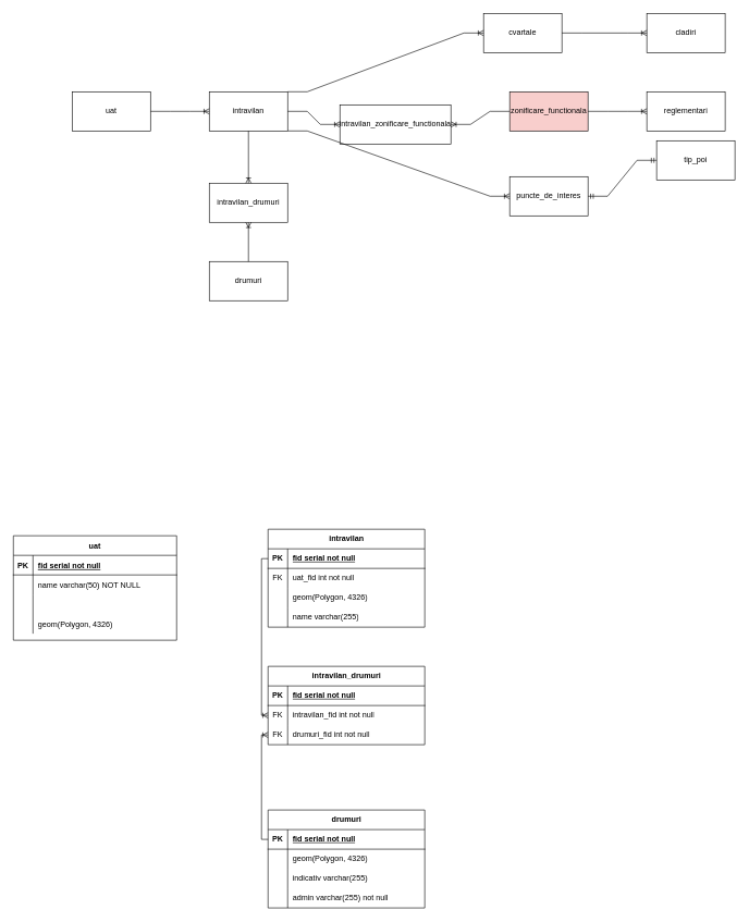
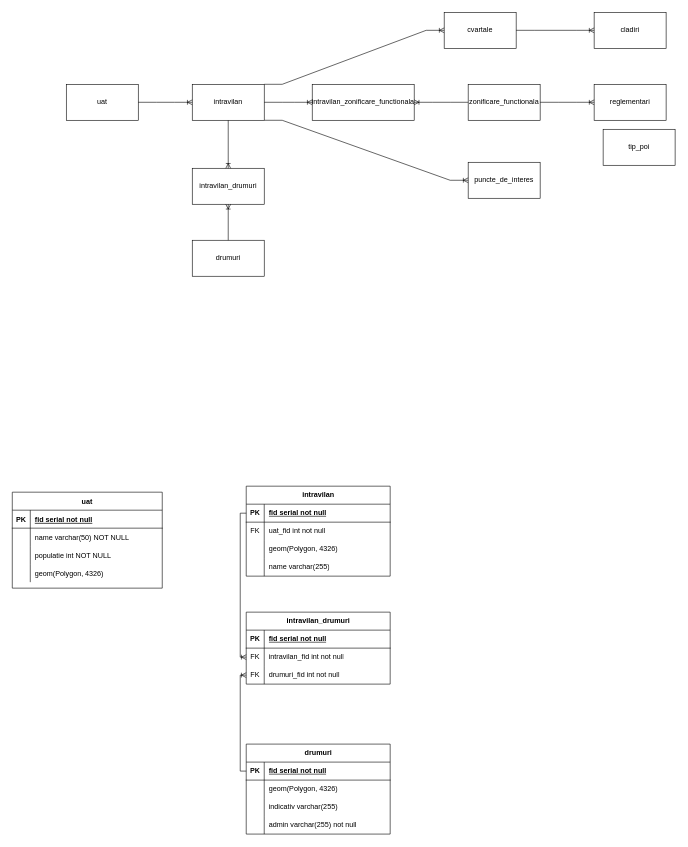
  <mxCell id="0" />
  <mxCell id="1" parent="0" />
  <mxCell id="2" value="intravilan" style="rounded=0;whiteSpace=wrap;html=1;" parent="1" vertex="1"><mxGeometry x="320" y="140" width="120" height="60" as="geometry" /></mxCell>
  <mxCell id="3" value="cvartale" style="rounded=0;whiteSpace=wrap;html=1;" parent="1" vertex="1"><mxGeometry x="740" y="20" width="120" height="60" as="geometry" /></mxCell>
  <mxCell id="4" value="drumuri" style="rounded=0;whiteSpace=wrap;html=1;" parent="1" vertex="1"><mxGeometry x="320" y="400" width="120" height="60" as="geometry" /></mxCell>
  <mxCell id="5" value="cladiri" style="rounded=0;whiteSpace=wrap;html=1;" parent="1" vertex="1"><mxGeometry x="990" y="20" width="120" height="60" as="geometry" /></mxCell>
- <mxCell id="6" value="zonificare_functionala" style="rounded=0;whiteSpace=wrap;html=1;fillColor=#f8cecc;" parent="1" vertex="1"><mxGeometry x="780" y="140" width="120" height="60" as="geometry" /></mxCell>
+ <mxCell id="6" value="zonificare_functionala" style="rounded=0;whiteSpace=wrap;html=1;" parent="1" vertex="1"><mxGeometry x="780" y="140" width="120" height="60" as="geometry" /></mxCell>
  <mxCell id="7" value="puncte_de_interes" style="rounded=0;whiteSpace=wrap;html=1;" parent="1" vertex="1"><mxGeometry x="780" y="270" width="120" height="60" as="geometry" /></mxCell>
  <mxCell id="8" value="reglementari" style="rounded=0;whiteSpace=wrap;html=1;" parent="1" vertex="1"><mxGeometry x="990" y="140" width="120" height="60" as="geometry" /></mxCell>
  <mxCell id="9" value="uat" style="rounded=0;whiteSpace=wrap;html=1;" parent="1" vertex="1"><mxGeometry x="110" y="140" width="120" height="60" as="geometry" /></mxCell>
  <mxCell id="10" value="" style="edgeStyle=entityRelationEdgeStyle;fontSize=12;html=1;endArrow=ERoneToMany;rounded=0;exitX=1;exitY=0.5;exitDx=0;exitDy=0;entryX=0;entryY=0.5;entryDx=0;entryDy=0;" parent="1" source="9" target="2" edge="1"><mxGeometry width="100" height="100" relative="1" as="geometry"><mxPoint x="680" y="340" as="sourcePoint" /><mxPoint x="780" y="240" as="targetPoint" /></mxGeometry></mxCell>
  <mxCell id="11" value="intravilan_drumuri" style="rounded=0;whiteSpace=wrap;html=1;" parent="1" vertex="1"><mxGeometry x="320" y="280" width="120" height="60" as="geometry" /></mxCell>
  <mxCell id="12" value="" style="fontSize=12;html=1;endArrow=ERoneToMany;rounded=0;exitX=0.5;exitY=1;exitDx=0;exitDy=0;entryX=0.5;entryY=0;entryDx=0;entryDy=0;" parent="1" source="2" target="11" edge="1"><mxGeometry width="100" height="100" relative="1" as="geometry"><mxPoint x="640" y="220" as="sourcePoint" /><mxPoint x="780" y="240" as="targetPoint" /></mxGeometry></mxCell>
  <mxCell id="13" value="" style="fontSize=12;html=1;endArrow=ERoneToMany;rounded=0;entryX=0.5;entryY=1;entryDx=0;entryDy=0;exitX=0.5;exitY=0;exitDx=0;exitDy=0;" parent="1" source="4" target="11" edge="1"><mxGeometry width="100" height="100" relative="1" as="geometry"><mxPoint x="680" y="340" as="sourcePoint" /><mxPoint x="780" y="240" as="targetPoint" /></mxGeometry></mxCell>
- <mxCell id="14" value="intravilan_zonificare_functionala" style="rounded=0;whiteSpace=wrap;html=1;" vertex="1" parent="1"><mxGeometry x="520" y="160" width="170" height="60" as="geometry" /></mxCell>
+ <mxCell id="14" value="intravilan_zonificare_functionala" style="rounded=0;whiteSpace=wrap;html=1;" vertex="1" parent="1"><mxGeometry x="520" y="140" width="170" height="60" as="geometry" /></mxCell>
  <mxCell id="15" value="" style="edgeStyle=entityRelationEdgeStyle;fontSize=12;html=1;endArrow=ERoneToMany;rounded=0;exitX=1;exitY=0.5;exitDx=0;exitDy=0;entryX=0;entryY=0.5;entryDx=0;entryDy=0;" edge="1" parent="1" source="2" target="14"><mxGeometry width="100" height="100" relative="1" as="geometry"><mxPoint x="640" y="360" as="sourcePoint" /><mxPoint x="740" y="260" as="targetPoint" /></mxGeometry></mxCell>
  <mxCell id="16" value="" style="edgeStyle=entityRelationEdgeStyle;fontSize=12;html=1;endArrow=ERoneToMany;rounded=0;entryX=1;entryY=0.5;entryDx=0;entryDy=0;exitX=0;exitY=0.5;exitDx=0;exitDy=0;" edge="1" parent="1" source="6" target="14"><mxGeometry width="100" height="100" relative="1" as="geometry"><mxPoint x="640" y="360" as="sourcePoint" /><mxPoint x="740" y="260" as="targetPoint" /></mxGeometry></mxCell>
  <mxCell id="17" value="" style="edgeStyle=entityRelationEdgeStyle;fontSize=12;html=1;endArrow=ERoneToMany;rounded=0;exitX=1;exitY=0;exitDx=0;exitDy=0;entryX=0;entryY=0.5;entryDx=0;entryDy=0;" edge="1" parent="1" source="2" target="3"><mxGeometry width="100" height="100" relative="1" as="geometry"><mxPoint x="640" y="360" as="sourcePoint" /><mxPoint x="740" y="260" as="targetPoint" /></mxGeometry></mxCell>
  <mxCell id="18" value="" style="edgeStyle=entityRelationEdgeStyle;fontSize=12;html=1;endArrow=ERoneToMany;rounded=0;exitX=1;exitY=1;exitDx=0;exitDy=0;entryX=0;entryY=0.5;entryDx=0;entryDy=0;" edge="1" parent="1" source="2" target="7"><mxGeometry width="100" height="100" relative="1" as="geometry"><mxPoint x="450" y="150" as="sourcePoint" /><mxPoint x="790" y="60" as="targetPoint" /></mxGeometry></mxCell>
  <mxCell id="19" value="" style="edgeStyle=entityRelationEdgeStyle;fontSize=12;html=1;endArrow=ERoneToMany;rounded=0;entryX=0;entryY=0.5;entryDx=0;entryDy=0;exitX=1;exitY=0.5;exitDx=0;exitDy=0;" edge="1" parent="1" source="3" target="5"><mxGeometry width="100" height="100" relative="1" as="geometry"><mxPoint x="640" y="360" as="sourcePoint" /><mxPoint x="740" y="260" as="targetPoint" /></mxGeometry></mxCell>
  <mxCell id="20" value="" style="edgeStyle=entityRelationEdgeStyle;fontSize=12;html=1;endArrow=ERoneToMany;rounded=0;entryX=0;entryY=0.5;entryDx=0;entryDy=0;exitX=1;exitY=0.5;exitDx=0;exitDy=0;" edge="1" parent="1" source="6" target="8"><mxGeometry width="100" height="100" relative="1" as="geometry"><mxPoint x="640" y="360" as="sourcePoint" /><mxPoint x="740" y="260" as="targetPoint" /></mxGeometry></mxCell>
  <mxCell id="21" value="tip_poi" style="rounded=0;whiteSpace=wrap;html=1;" vertex="1" parent="1"><mxGeometry x="1005" y="215" width="120" height="60" as="geometry" /></mxCell>
- <mxCell id="22" value="" style="edgeStyle=entityRelationEdgeStyle;fontSize=12;html=1;endArrow=ERmandOne;startArrow=ERmandOne;rounded=0;entryX=0;entryY=0.5;entryDx=0;entryDy=0;exitX=1;exitY=0.5;exitDx=0;exitDy=0;" edge="1" parent="1" source="7" target="21"><mxGeometry width="100" height="100" relative="1" as="geometry"><mxPoint x="640" y="360" as="sourcePoint" /><mxPoint x="740" y="260" as="targetPoint" /></mxGeometry></mxCell>
  <mxCell id="23" value="uat" style="shape=table;startSize=30;container=1;collapsible=1;childLayout=tableLayout;fixedRows=1;rowLines=0;fontStyle=1;align=center;resizeLast=1;" vertex="1" parent="1"><mxGeometry x="20" y="820" width="250" height="160" as="geometry" /></mxCell>
  <mxCell id="24" value="" style="shape=partialRectangle;collapsible=0;dropTarget=0;pointerEvents=0;fillColor=none;points=[[0,0.5],[1,0.5]];portConstraint=eastwest;top=0;left=0;right=0;bottom=1;" vertex="1" parent="23"><mxGeometry y="30" width="250" height="30" as="geometry" /></mxCell>
  <mxCell id="25" value="PK" style="shape=partialRectangle;overflow=hidden;connectable=0;fillColor=none;top=0;left=0;bottom=0;right=0;fontStyle=1;" vertex="1" parent="24"><mxGeometry width="30" height="30" as="geometry"><mxRectangle width="30" height="30" as="alternateBounds" /></mxGeometry></mxCell>
  <mxCell id="26" value="fid serial not null" style="shape=partialRectangle;overflow=hidden;connectable=0;fillColor=none;top=0;left=0;bottom=0;right=0;align=left;spacingLeft=6;fontStyle=5;" vertex="1" parent="24"><mxGeometry x="30" width="220" height="30" as="geometry"><mxRectangle width="220" height="30" as="alternateBounds" /></mxGeometry></mxCell>
  <mxCell id="27" value="" style="shape=partialRectangle;collapsible=0;dropTarget=0;pointerEvents=0;fillColor=none;points=[[0,0.5],[1,0.5]];portConstraint=eastwest;top=0;left=0;right=0;bottom=0;" vertex="1" parent="23"><mxGeometry y="60" width="250" height="30" as="geometry" /></mxCell>
  <mxCell id="28" value="" style="shape=partialRectangle;overflow=hidden;connectable=0;fillColor=none;top=0;left=0;bottom=0;right=0;" vertex="1" parent="27"><mxGeometry width="30" height="30" as="geometry"><mxRectangle width="30" height="30" as="alternateBounds" /></mxGeometry></mxCell>
  <mxCell id="29" value="name varchar(50) NOT NULL" style="shape=partialRectangle;overflow=hidden;connectable=0;fillColor=none;top=0;left=0;bottom=0;right=0;align=left;spacingLeft=6;" vertex="1" parent="27"><mxGeometry x="30" width="220" height="30" as="geometry"><mxRectangle width="220" height="30" as="alternateBounds" /></mxGeometry></mxCell>
  <mxCell id="30" value="" style="shape=partialRectangle;collapsible=0;dropTarget=0;pointerEvents=0;fillColor=none;points=[[0,0.5],[1,0.5]];portConstraint=eastwest;top=0;left=0;right=0;bottom=0;" vertex="1" parent="23"><mxGeometry y="90" width="250" height="30" as="geometry" /></mxCell>
  <mxCell id="31" value="" style="shape=partialRectangle;overflow=hidden;connectable=0;fillColor=none;top=0;left=0;bottom=0;right=0;" vertex="1" parent="30"><mxGeometry width="30" height="30" as="geometry"><mxRectangle width="30" height="30" as="alternateBounds" /></mxGeometry></mxCell>
+ <mxCell id="32" value="populatie int NOT NULL" style="shape=partialRectangle;overflow=hidden;connectable=0;fillColor=none;top=0;left=0;bottom=0;right=0;align=left;spacingLeft=6;" vertex="1" parent="30"><mxGeometry x="30" width="220" height="30" as="geometry"><mxRectangle width="220" height="30" as="alternateBounds" /></mxGeometry></mxCell>
  <mxCell id="33" value="" style="shape=partialRectangle;collapsible=0;dropTarget=0;pointerEvents=0;fillColor=none;points=[[0,0.5],[1,0.5]];portConstraint=eastwest;top=0;left=0;right=0;bottom=0;" vertex="1" parent="23"><mxGeometry y="120" width="250" height="30" as="geometry" /></mxCell>
  <mxCell id="34" value="" style="shape=partialRectangle;overflow=hidden;connectable=0;fillColor=none;top=0;left=0;bottom=0;right=0;" vertex="1" parent="33"><mxGeometry width="30" height="30" as="geometry"><mxRectangle width="30" height="30" as="alternateBounds" /></mxGeometry></mxCell>
  <mxCell id="35" value="geom(Polygon, 4326)" style="shape=partialRectangle;overflow=hidden;connectable=0;fillColor=none;top=0;left=0;bottom=0;right=0;align=left;spacingLeft=6;" vertex="1" parent="33"><mxGeometry x="30" width="220" height="30" as="geometry"><mxRectangle width="220" height="30" as="alternateBounds" /></mxGeometry></mxCell>
  <mxCell id="36" value="intravilan" style="shape=table;startSize=30;container=1;collapsible=1;childLayout=tableLayout;fixedRows=1;rowLines=0;fontStyle=1;align=center;resizeLast=1;html=1;" vertex="1" parent="1"><mxGeometry x="410" y="810" width="240" height="150" as="geometry" /></mxCell>
  <mxCell id="37" value="" style="shape=tableRow;horizontal=0;startSize=0;swimlaneHead=0;swimlaneBody=0;fillColor=none;collapsible=0;dropTarget=0;points=[[0,0.5],[1,0.5]];portConstraint=eastwest;top=0;left=0;right=0;bottom=1;" vertex="1" parent="36"><mxGeometry y="30" width="240" height="30" as="geometry" /></mxCell>
  <mxCell id="38" value="PK" style="shape=partialRectangle;connectable=0;fillColor=none;top=0;left=0;bottom=0;right=0;fontStyle=1;overflow=hidden;whiteSpace=wrap;html=1;" vertex="1" parent="37"><mxGeometry width="30" height="30" as="geometry"><mxRectangle width="30" height="30" as="alternateBounds" /></mxGeometry></mxCell>
  <mxCell id="39" value="&lt;span style=&quot;text-wrap: nowrap;&quot;&gt;fid serial not null&lt;/span&gt;" style="shape=partialRectangle;connectable=0;fillColor=none;top=0;left=0;bottom=0;right=0;align=left;spacingLeft=6;fontStyle=5;overflow=hidden;whiteSpace=wrap;html=1;" vertex="1" parent="37"><mxGeometry x="30" width="210" height="30" as="geometry"><mxRectangle width="210" height="30" as="alternateBounds" /></mxGeometry></mxCell>
  <mxCell id="40" value="" style="shape=tableRow;horizontal=0;startSize=0;swimlaneHead=0;swimlaneBody=0;fillColor=none;collapsible=0;dropTarget=0;points=[[0,0.5],[1,0.5]];portConstraint=eastwest;top=0;left=0;right=0;bottom=0;" vertex="1" parent="36"><mxGeometry y="60" width="240" height="30" as="geometry" /></mxCell>
  <mxCell id="41" value="FK" style="shape=partialRectangle;connectable=0;fillColor=none;top=0;left=0;bottom=0;right=0;editable=1;overflow=hidden;whiteSpace=wrap;html=1;" vertex="1" parent="40"><mxGeometry width="30" height="30" as="geometry"><mxRectangle width="30" height="30" as="alternateBounds" /></mxGeometry></mxCell>
  <mxCell id="42" value="uat_fid int not null" style="shape=partialRectangle;connectable=0;fillColor=none;top=0;left=0;bottom=0;right=0;align=left;spacingLeft=6;overflow=hidden;whiteSpace=wrap;html=1;" vertex="1" parent="40"><mxGeometry x="30" width="210" height="30" as="geometry"><mxRectangle width="210" height="30" as="alternateBounds" /></mxGeometry></mxCell>
  <mxCell id="43" value="" style="shape=tableRow;horizontal=0;startSize=0;swimlaneHead=0;swimlaneBody=0;fillColor=none;collapsible=0;dropTarget=0;points=[[0,0.5],[1,0.5]];portConstraint=eastwest;top=0;left=0;right=0;bottom=0;" vertex="1" parent="36"><mxGeometry y="90" width="240" height="30" as="geometry" /></mxCell>
  <mxCell id="44" value="" style="shape=partialRectangle;connectable=0;fillColor=none;top=0;left=0;bottom=0;right=0;editable=1;overflow=hidden;whiteSpace=wrap;html=1;" vertex="1" parent="43"><mxGeometry width="30" height="30" as="geometry"><mxRectangle width="30" height="30" as="alternateBounds" /></mxGeometry></mxCell>
  <mxCell id="45" value="geom(Polygon, 4326)" style="shape=partialRectangle;connectable=0;fillColor=none;top=0;left=0;bottom=0;right=0;align=left;spacingLeft=6;overflow=hidden;whiteSpace=wrap;html=1;" vertex="1" parent="43"><mxGeometry x="30" width="210" height="30" as="geometry"><mxRectangle width="210" height="30" as="alternateBounds" /></mxGeometry></mxCell>
  <mxCell id="46" value="" style="shape=tableRow;horizontal=0;startSize=0;swimlaneHead=0;swimlaneBody=0;fillColor=none;collapsible=0;dropTarget=0;points=[[0,0.5],[1,0.5]];portConstraint=eastwest;top=0;left=0;right=0;bottom=0;" vertex="1" parent="36"><mxGeometry y="120" width="240" height="30" as="geometry" /></mxCell>
  <mxCell id="47" value="" style="shape=partialRectangle;connectable=0;fillColor=none;top=0;left=0;bottom=0;right=0;editable=1;overflow=hidden;whiteSpace=wrap;html=1;" vertex="1" parent="46"><mxGeometry width="30" height="30" as="geometry"><mxRectangle width="30" height="30" as="alternateBounds" /></mxGeometry></mxCell>
  <mxCell id="48" value="name varchar(255)" style="shape=partialRectangle;connectable=0;fillColor=none;top=0;left=0;bottom=0;right=0;align=left;spacingLeft=6;overflow=hidden;whiteSpace=wrap;html=1;" vertex="1" parent="46"><mxGeometry x="30" width="210" height="30" as="geometry"><mxRectangle width="210" height="30" as="alternateBounds" /></mxGeometry></mxCell>
  <mxCell id="49" value="drumuri" style="shape=table;startSize=30;container=1;collapsible=1;childLayout=tableLayout;fixedRows=1;rowLines=0;fontStyle=1;align=center;resizeLast=1;html=1;" vertex="1" parent="1"><mxGeometry x="410" y="1240" width="240" height="150" as="geometry" /></mxCell>
  <mxCell id="50" value="" style="shape=tableRow;horizontal=0;startSize=0;swimlaneHead=0;swimlaneBody=0;fillColor=none;collapsible=0;dropTarget=0;points=[[0,0.5],[1,0.5]];portConstraint=eastwest;top=0;left=0;right=0;bottom=1;" vertex="1" parent="49"><mxGeometry y="30" width="240" height="30" as="geometry" /></mxCell>
  <mxCell id="51" value="PK" style="shape=partialRectangle;connectable=0;fillColor=none;top=0;left=0;bottom=0;right=0;fontStyle=1;overflow=hidden;whiteSpace=wrap;html=1;" vertex="1" parent="50"><mxGeometry width="30" height="30" as="geometry"><mxRectangle width="30" height="30" as="alternateBounds" /></mxGeometry></mxCell>
  <mxCell id="52" value="&lt;span style=&quot;text-wrap: nowrap;&quot;&gt;fid serial not null&lt;/span&gt;" style="shape=partialRectangle;connectable=0;fillColor=none;top=0;left=0;bottom=0;right=0;align=left;spacingLeft=6;fontStyle=5;overflow=hidden;whiteSpace=wrap;html=1;" vertex="1" parent="50"><mxGeometry x="30" width="210" height="30" as="geometry"><mxRectangle width="210" height="30" as="alternateBounds" /></mxGeometry></mxCell>
  <mxCell id="53" value="" style="shape=tableRow;horizontal=0;startSize=0;swimlaneHead=0;swimlaneBody=0;fillColor=none;collapsible=0;dropTarget=0;points=[[0,0.5],[1,0.5]];portConstraint=eastwest;top=0;left=0;right=0;bottom=0;" vertex="1" parent="49"><mxGeometry y="60" width="240" height="30" as="geometry" /></mxCell>
  <mxCell id="54" value="" style="shape=partialRectangle;connectable=0;fillColor=none;top=0;left=0;bottom=0;right=0;editable=1;overflow=hidden;whiteSpace=wrap;html=1;" vertex="1" parent="53"><mxGeometry width="30" height="30" as="geometry"><mxRectangle width="30" height="30" as="alternateBounds" /></mxGeometry></mxCell>
  <mxCell id="55" value="geom(Polygon, 4326)" style="shape=partialRectangle;connectable=0;fillColor=none;top=0;left=0;bottom=0;right=0;align=left;spacingLeft=6;overflow=hidden;whiteSpace=wrap;html=1;" vertex="1" parent="53"><mxGeometry x="30" width="210" height="30" as="geometry"><mxRectangle width="210" height="30" as="alternateBounds" /></mxGeometry></mxCell>
  <mxCell id="56" value="" style="shape=tableRow;horizontal=0;startSize=0;swimlaneHead=0;swimlaneBody=0;fillColor=none;collapsible=0;dropTarget=0;points=[[0,0.5],[1,0.5]];portConstraint=eastwest;top=0;left=0;right=0;bottom=0;" vertex="1" parent="49"><mxGeometry y="90" width="240" height="30" as="geometry" /></mxCell>
  <mxCell id="57" value="" style="shape=partialRectangle;connectable=0;fillColor=none;top=0;left=0;bottom=0;right=0;editable=1;overflow=hidden;whiteSpace=wrap;html=1;" vertex="1" parent="56"><mxGeometry width="30" height="30" as="geometry"><mxRectangle width="30" height="30" as="alternateBounds" /></mxGeometry></mxCell>
  <mxCell id="58" value="indicativ varchar(255)&amp;nbsp;" style="shape=partialRectangle;connectable=0;fillColor=none;top=0;left=0;bottom=0;right=0;align=left;spacingLeft=6;overflow=hidden;whiteSpace=wrap;html=1;" vertex="1" parent="56"><mxGeometry x="30" width="210" height="30" as="geometry"><mxRectangle width="210" height="30" as="alternateBounds" /></mxGeometry></mxCell>
  <mxCell id="59" value="" style="shape=tableRow;horizontal=0;startSize=0;swimlaneHead=0;swimlaneBody=0;fillColor=none;collapsible=0;dropTarget=0;points=[[0,0.5],[1,0.5]];portConstraint=eastwest;top=0;left=0;right=0;bottom=0;" vertex="1" parent="49"><mxGeometry y="120" width="240" height="30" as="geometry" /></mxCell>
  <mxCell id="60" value="" style="shape=partialRectangle;connectable=0;fillColor=none;top=0;left=0;bottom=0;right=0;editable=1;overflow=hidden;whiteSpace=wrap;html=1;" vertex="1" parent="59"><mxGeometry width="30" height="30" as="geometry"><mxRectangle width="30" height="30" as="alternateBounds" /></mxGeometry></mxCell>
  <mxCell id="61" value="admin varchar(255) not null" style="shape=partialRectangle;connectable=0;fillColor=none;top=0;left=0;bottom=0;right=0;align=left;spacingLeft=6;overflow=hidden;whiteSpace=wrap;html=1;" vertex="1" parent="59"><mxGeometry x="30" width="210" height="30" as="geometry"><mxRectangle width="210" height="30" as="alternateBounds" /></mxGeometry></mxCell>
  <mxCell id="62" value="intravilan_drumuri" style="shape=table;startSize=30;container=1;collapsible=1;childLayout=tableLayout;fixedRows=1;rowLines=0;fontStyle=1;align=center;resizeLast=1;html=1;" vertex="1" parent="1"><mxGeometry x="410" y="1020" width="240" height="120" as="geometry" /></mxCell>
  <mxCell id="63" value="" style="shape=tableRow;horizontal=0;startSize=0;swimlaneHead=0;swimlaneBody=0;fillColor=none;collapsible=0;dropTarget=0;points=[[0,0.5],[1,0.5]];portConstraint=eastwest;top=0;left=0;right=0;bottom=1;" vertex="1" parent="62"><mxGeometry y="30" width="240" height="30" as="geometry" /></mxCell>
  <mxCell id="64" value="PK" style="shape=partialRectangle;connectable=0;fillColor=none;top=0;left=0;bottom=0;right=0;fontStyle=1;overflow=hidden;whiteSpace=wrap;html=1;" vertex="1" parent="63"><mxGeometry width="30" height="30" as="geometry"><mxRectangle width="30" height="30" as="alternateBounds" /></mxGeometry></mxCell>
  <mxCell id="65" value="&lt;span style=&quot;text-wrap: nowrap;&quot;&gt;fid serial not null&lt;/span&gt;" style="shape=partialRectangle;connectable=0;fillColor=none;top=0;left=0;bottom=0;right=0;align=left;spacingLeft=6;fontStyle=5;overflow=hidden;whiteSpace=wrap;html=1;" vertex="1" parent="63"><mxGeometry x="30" width="210" height="30" as="geometry"><mxRectangle width="210" height="30" as="alternateBounds" /></mxGeometry></mxCell>
  <mxCell id="66" value="" style="shape=tableRow;horizontal=0;startSize=0;swimlaneHead=0;swimlaneBody=0;fillColor=none;collapsible=0;dropTarget=0;points=[[0,0.5],[1,0.5]];portConstraint=eastwest;top=0;left=0;right=0;bottom=0;" vertex="1" parent="62"><mxGeometry y="60" width="240" height="30" as="geometry" /></mxCell>
  <mxCell id="67" value="FK" style="shape=partialRectangle;connectable=0;fillColor=none;top=0;left=0;bottom=0;right=0;editable=1;overflow=hidden;whiteSpace=wrap;html=1;" vertex="1" parent="66"><mxGeometry width="30" height="30" as="geometry"><mxRectangle width="30" height="30" as="alternateBounds" /></mxGeometry></mxCell>
  <mxCell id="68" value="intravilan_fid int not null" style="shape=partialRectangle;connectable=0;fillColor=none;top=0;left=0;bottom=0;right=0;align=left;spacingLeft=6;overflow=hidden;whiteSpace=wrap;html=1;" vertex="1" parent="66"><mxGeometry x="30" width="210" height="30" as="geometry"><mxRectangle width="210" height="30" as="alternateBounds" /></mxGeometry></mxCell>
  <mxCell id="69" value="" style="shape=tableRow;horizontal=0;startSize=0;swimlaneHead=0;swimlaneBody=0;fillColor=none;collapsible=0;dropTarget=0;points=[[0,0.5],[1,0.5]];portConstraint=eastwest;top=0;left=0;right=0;bottom=0;" vertex="1" parent="62"><mxGeometry y="90" width="240" height="30" as="geometry" /></mxCell>
  <mxCell id="70" value="FK" style="shape=partialRectangle;connectable=0;fillColor=none;top=0;left=0;bottom=0;right=0;editable=1;overflow=hidden;whiteSpace=wrap;html=1;" vertex="1" parent="69"><mxGeometry width="30" height="30" as="geometry"><mxRectangle width="30" height="30" as="alternateBounds" /></mxGeometry></mxCell>
  <mxCell id="71" value="drumuri_fid int not null" style="shape=partialRectangle;connectable=0;fillColor=none;top=0;left=0;bottom=0;right=0;align=left;spacingLeft=6;overflow=hidden;whiteSpace=wrap;html=1;" vertex="1" parent="69"><mxGeometry x="30" width="210" height="30" as="geometry"><mxRectangle width="210" height="30" as="alternateBounds" /></mxGeometry></mxCell>
  <mxCell id="72" value="" style="edgeStyle=orthogonalEdgeStyle;fontSize=12;html=1;endArrow=ERoneToMany;rounded=0;exitX=0;exitY=0.5;exitDx=0;exitDy=0;entryX=0;entryY=0.5;entryDx=0;entryDy=0;" edge="1" parent="1" source="50" target="69"><mxGeometry width="100" height="100" relative="1" as="geometry"><mxPoint x="640" y="1180" as="sourcePoint" /><mxPoint x="740" y="1080" as="targetPoint" /></mxGeometry></mxCell>
  <mxCell id="73" value="" style="edgeStyle=orthogonalEdgeStyle;fontSize=12;html=1;endArrow=ERoneToMany;rounded=0;exitX=0;exitY=0.5;exitDx=0;exitDy=0;entryX=0;entryY=0.5;entryDx=0;entryDy=0;" edge="1" parent="1" source="37" target="66"><mxGeometry width="100" height="100" relative="1" as="geometry"><mxPoint x="420" y="1295" as="sourcePoint" /><mxPoint x="420" y="1135" as="targetPoint" /></mxGeometry></mxCell>
